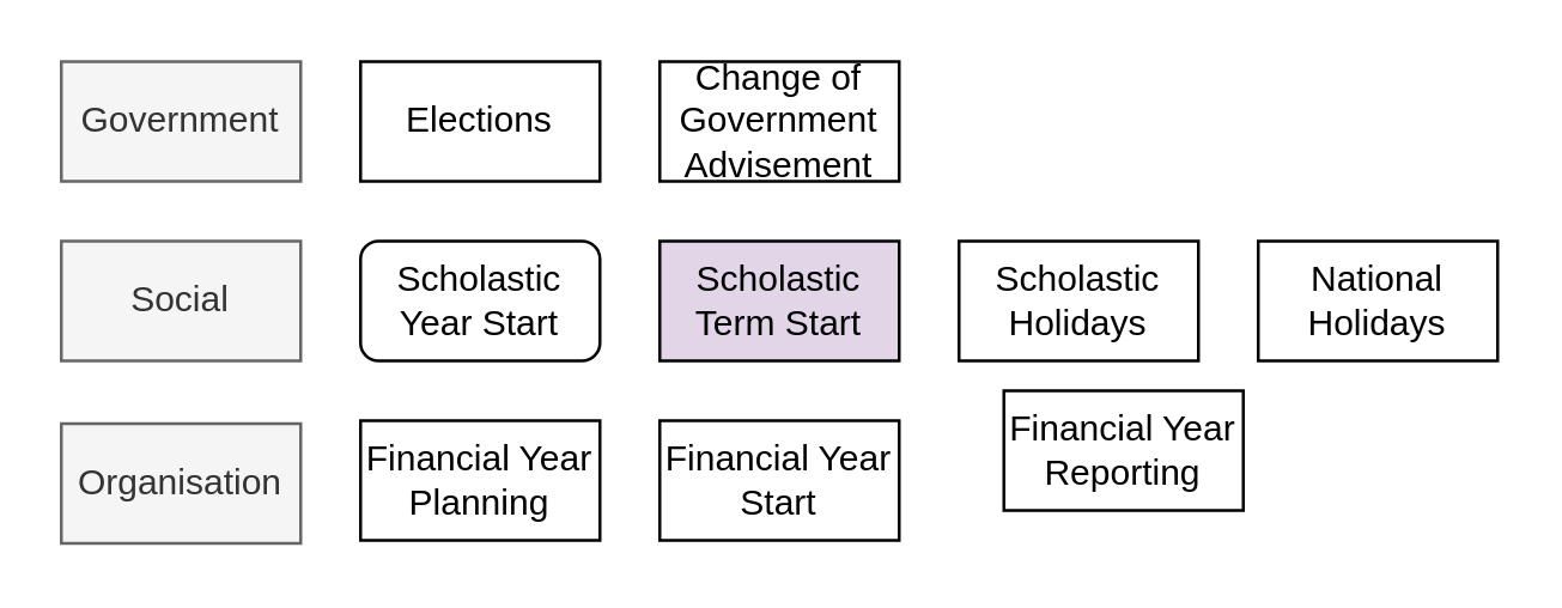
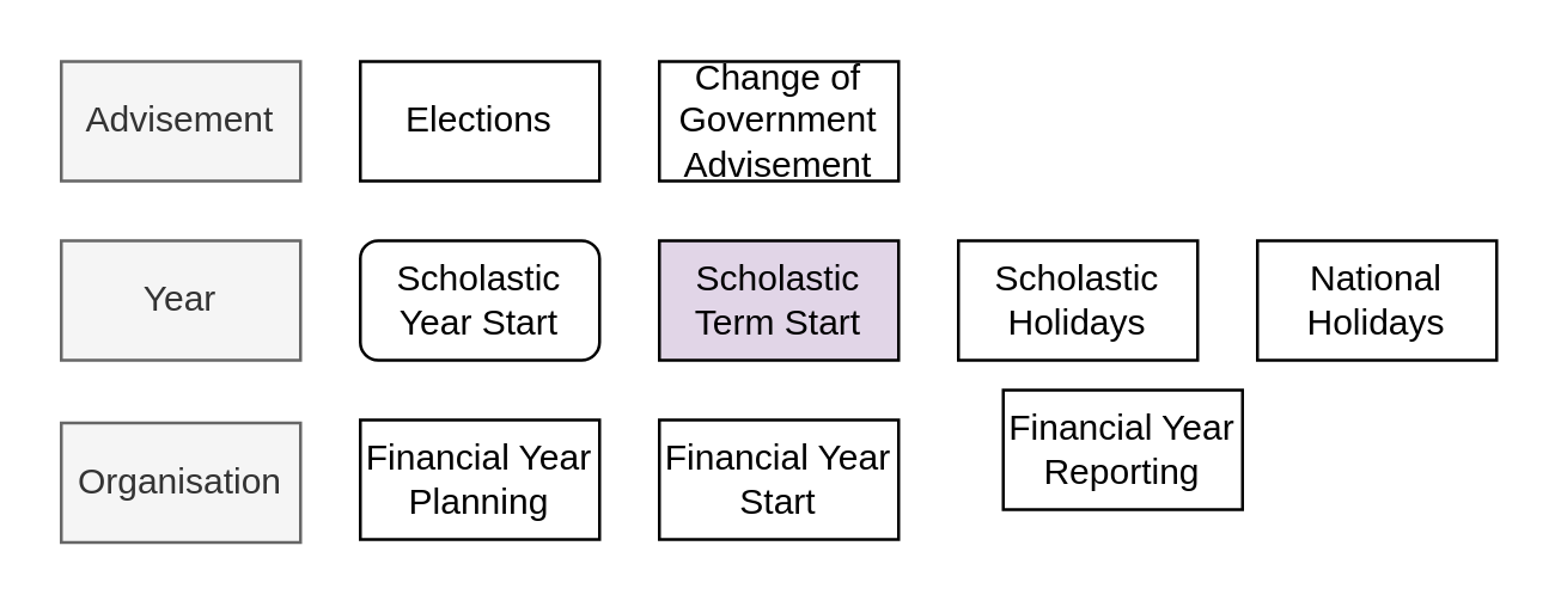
  <mxCell id="0" />
  <mxCell id="1" parent="0" />
  <mxCell id="2" value="Scholastic Year Start" style="whiteSpace=wrap;html=1;rounded=1;" vertex="1" parent="1"><mxGeometry x="120" y="80" width="80" height="40" as="geometry" /></mxCell>
  <mxCell id="3" value="Scholastic Term Start" style="rounded=0;whiteSpace=wrap;html=1;fillColor=#e1d5e7;" vertex="1" parent="1"><mxGeometry x="220" y="80" width="80" height="40" as="geometry" /></mxCell>
  <mxCell id="4" value="Scholastic Holidays" style="rounded=0;whiteSpace=wrap;html=1;" vertex="1" parent="1"><mxGeometry x="320" y="80" width="80" height="40" as="geometry" /></mxCell>
  <mxCell id="5" value="Elections" style="rounded=0;whiteSpace=wrap;html=1;" vertex="1" parent="1"><mxGeometry x="120" y="20" width="80" height="40" as="geometry" /></mxCell>
  <mxCell id="6" value="Financial Year&lt;br&gt;Planning" style="rounded=0;whiteSpace=wrap;html=1;" vertex="1" parent="1"><mxGeometry x="120" y="140" width="80" height="40" as="geometry" /></mxCell>
  <mxCell id="7" value="Financial Year&lt;br&gt;Start" style="rounded=0;whiteSpace=wrap;html=1;" vertex="1" parent="1"><mxGeometry x="220" y="140" width="80" height="40" as="geometry" /></mxCell>
  <mxCell id="8" value="Financial Year&lt;br&gt;Reporting" style="rounded=0;whiteSpace=wrap;html=1;" vertex="1" parent="1"><mxGeometry x="335" y="130" width="80" height="40" as="geometry" /></mxCell>
  <mxCell id="9" value="Change of Government&lt;br&gt;Advisement" style="rounded=0;whiteSpace=wrap;html=1;" vertex="1" parent="1"><mxGeometry x="220" y="20" width="80" height="40" as="geometry" /></mxCell>
- <mxCell id="10" value="Government" style="rounded=0;whiteSpace=wrap;html=1;fillColor=#f5f5f5;fontColor=#333333;strokeColor=#666666;" vertex="1" parent="1"><mxGeometry x="20" y="20" width="80" height="40" as="geometry" /></mxCell>
- <mxCell id="11" value="Social" style="rounded=0;whiteSpace=wrap;html=1;fillColor=#f5f5f5;fontColor=#333333;strokeColor=#666666;" vertex="1" parent="1"><mxGeometry x="20" y="80" width="80" height="40" as="geometry" /></mxCell>
+ <mxCell id="10" value="Advisement" style="rounded=0;whiteSpace=wrap;html=1;fillColor=#f5f5f5;fontColor=#333333;strokeColor=#666666;" vertex="1" parent="1"><mxGeometry x="20" y="20" width="80" height="40" as="geometry" /></mxCell>
+ <mxCell id="11" value="Year" style="rounded=0;whiteSpace=wrap;html=1;fillColor=#f5f5f5;fontColor=#333333;strokeColor=#666666;" vertex="1" parent="1"><mxGeometry x="20" y="80" width="80" height="40" as="geometry" /></mxCell>
  <mxCell id="12" value="National Holidays" style="rounded=0;whiteSpace=wrap;html=1;" vertex="1" parent="1"><mxGeometry x="420" y="80" width="80" height="40" as="geometry" /></mxCell>
  <mxCell id="13" value="Organisation" style="rounded=0;whiteSpace=wrap;html=1;fillColor=#f5f5f5;fontColor=#333333;strokeColor=#666666;" vertex="1" parent="1"><mxGeometry x="20" y="141" width="80" height="40" as="geometry" /></mxCell>
